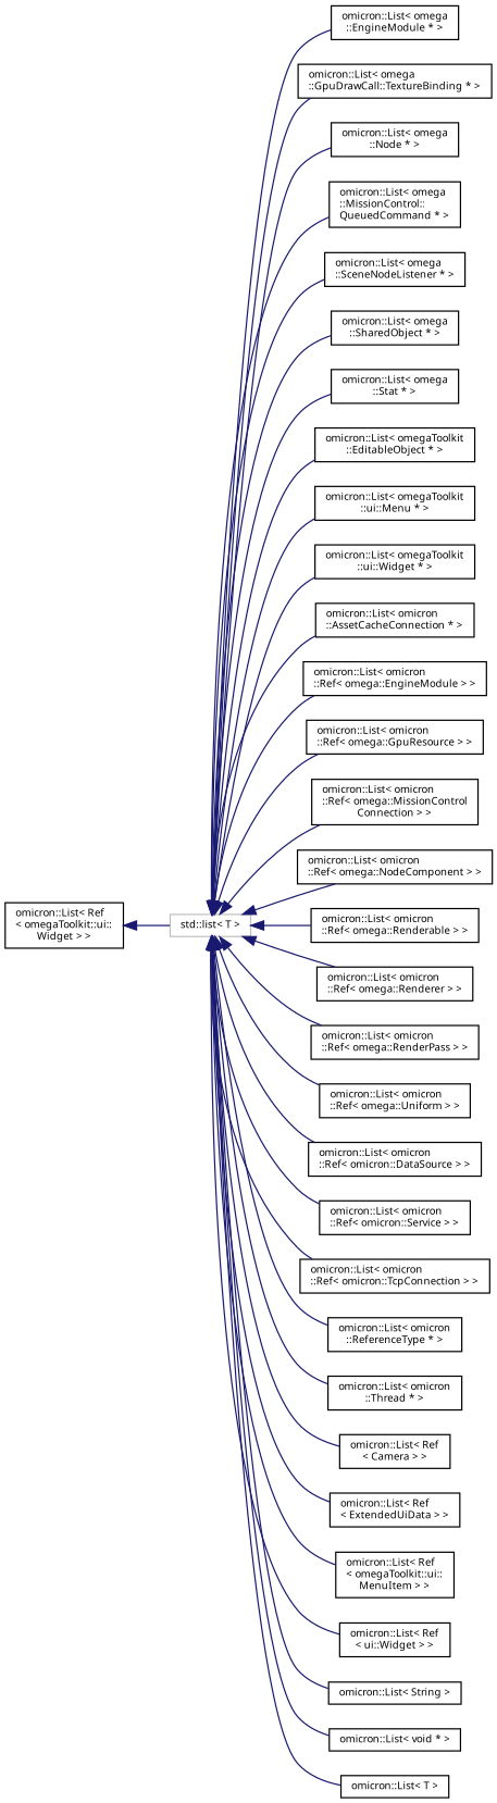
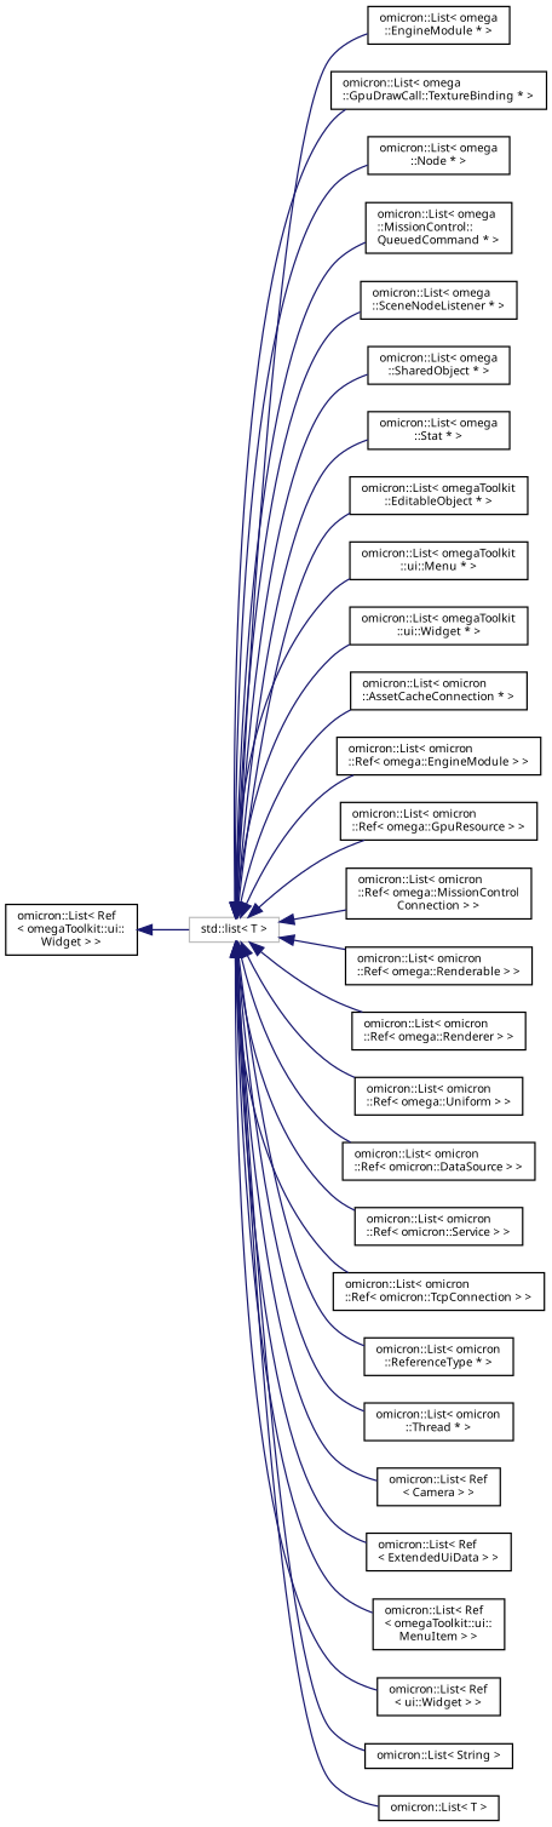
  digraph {
    rankdir=LR
    node [color=black fontname="FreeSans.ttf" fontsize=8 shape=record]
    edge [color=midnightblue dir=back fontname="FreeSans.ttf" fontsize=8 labelfontname="FreeSans.ttf" labelfontsize=8 style=solid]
    n1 [color=grey75 height=0.2 label="std::list\< T \>" width=0.4]
    n2 [height=0.2 label="omicron::List\< omega\l::EngineModule * \>" width=0.4]
    n3 [height=0.2 label="omicron::List\< omega\l::GpuDrawCall::TextureBinding * \>" width=0.4]
    n4 [height=0.2 label="omicron::List\< omega\l::Node * \>" width=0.4]
    n5 [height=0.2 label="omicron::List\< omega\l::MissionControl::\lQueuedCommand * \>" width=0.4]
    n6 [height=0.2 label="omicron::List\< omega\l::SceneNodeListener * \>" width=0.4]
    n7 [height=0.2 label="omicron::List\< omega\l::SharedObject * \>" width=0.4]
    n8 [height=0.2 label="omicron::List\< omega\l::Stat * \>" width=0.4]
    n9 [height=0.2 label="omicron::List\< omegaToolkit\l::EditableObject * \>" width=0.4]
    n10 [height=0.2 label="omicron::List\< omegaToolkit\l::ui::Menu * \>" width=0.4]
    n11 [height=0.2 label="omicron::List\< omegaToolkit\l::ui::Widget * \>" width=0.4]
    n12 [height=0.2 label="omicron::List\< omicron\l::AssetCacheConnection * \>" width=0.4]
    n13 [height=0.2 label="omicron::List\< omicron\l::Ref\< omega::EngineModule \> \>" width=0.4]
    n14 [height=0.2 label="omicron::List\< omicron\l::Ref\< omega::GpuResource \> \>" width=0.4]
    n15 [height=0.2 label="omicron::List\< omicron\l::Ref\< omega::MissionControl\lConnection \> \>" width=0.4]
-   n16 [height=0.2 label="omicron::List\< omicron\l::Ref\< omega::NodeComponent \> \>" width=0.4]
    n17 [height=0.2 label="omicron::List\< omicron\l::Ref\< omega::Renderable \> \>" width=0.4]
    n18 [height=0.2 label="omicron::List\< omicron\l::Ref\< omega::Renderer \> \>" width=0.4]
-   n19 [height=0.2 label="omicron::List\< omicron\l::Ref\< omega::RenderPass \> \>" width=0.4]
    n20 [height=0.2 label="omicron::List\< omicron\l::Ref\< omega::Uniform \> \>" width=0.4]
    n21 [height=0.2 label="omicron::List\< omicron\l::Ref\< omicron::DataSource \> \>" width=0.4]
    n22 [height=0.2 label="omicron::List\< omicron\l::Ref\< omicron::Service \> \>" width=0.4]
    n23 [height=0.2 label="omicron::List\< omicron\l::Ref\< omicron::TcpConnection \> \>" width=0.4]
    n24 [height=0.2 label="omicron::List\< omicron\l::ReferenceType * \>" width=0.4]
    n25 [height=0.2 label="omicron::List\< omicron\l::Thread * \>" width=0.4]
    n26 [height=0.2 label="omicron::List\< Ref\l\< Camera \> \>" width=0.4]
    n27 [height=0.2 label="omicron::List\< Ref\l\< ExtendedUiData \> \>" width=0.4]
    n28 [height=0.2 label="omicron::List\< Ref\l\< omegaToolkit::ui::\lMenuItem \> \>" width=0.4]
    n29 [height=0.2 label="omicron::List\< Ref\l\< ui::Widget \> \>" width=0.4]
    n30 [height=0.2 label="omicron::List\< String \>" width=0.4]
-   n31 [height=0.2 label="omicron::List\< void * \>" width=0.4]
    n32 [height=0.2 label="omicron::List\< T \>" width=0.4]
    n33 [height=0.2 label="omicron::List\< Ref\l\< omegaToolkit::ui::\lWidget \> \>" width=0.4]
    n1 -> n2
    n1 -> n3
    n1 -> n4
    n1 -> n5
    n1 -> n6
    n1 -> n7
    n1 -> n8
    n1 -> n9
    n1 -> n10
    n1 -> n11
    n1 -> n12
    n1 -> n13
    n1 -> n14
    n1 -> n15
-   n1 -> n16
    n1 -> n17
    n1 -> n18
-   n1 -> n19
    n1 -> n20
    n1 -> n21
    n1 -> n22
    n1 -> n23
    n1 -> n24
    n1 -> n25
    n1 -> n26
    n1 -> n27
    n1 -> n28
    n1 -> n29
    n1 -> n30
-   n1 -> n31
    n1 -> n32
    n33 -> n1
  }
